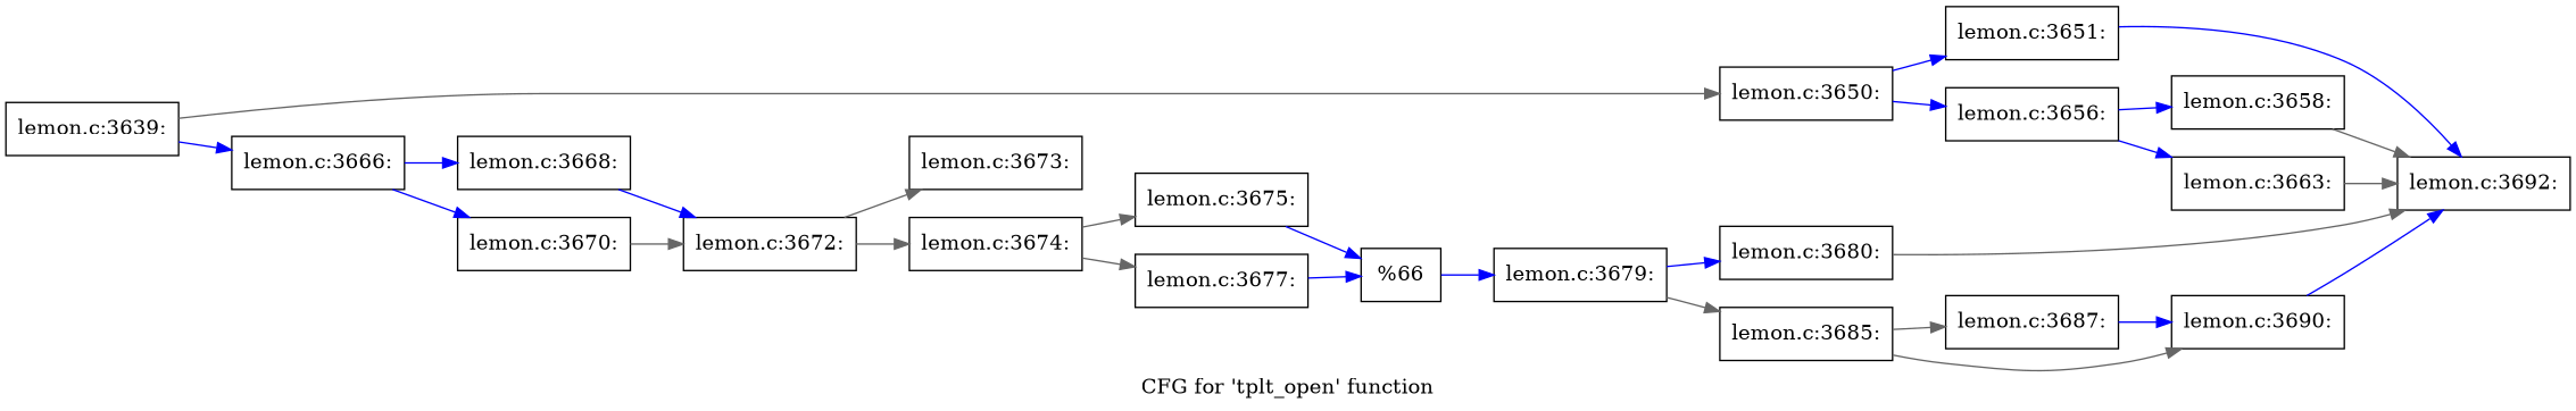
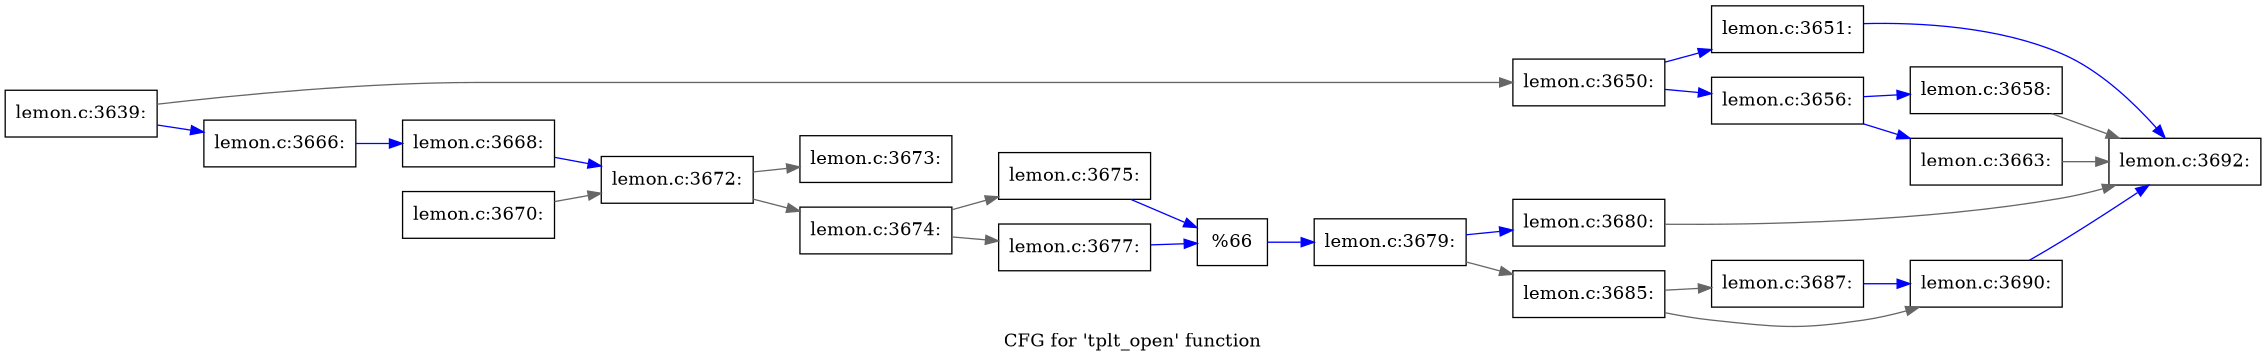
  digraph {
    label="CFG for 'tplt_open' function"
    rankdir=LR
    node [shape=record]
    edge [color=blue]
    n1 [label="{lemon.c:3639:}"]
    n2 [label="{lemon.c:3650:}"]
    n3 [label="{lemon.c:3666:}"]
    n4 [label="{lemon.c:3651:}"]
    n5 [label="{lemon.c:3656:}"]
    n6 [label="{lemon.c:3668:}"]
    n7 [label="{lemon.c:3670:}"]
    n8 [label="{lemon.c:3692:}"]
    n9 [label="{lemon.c:3658:}"]
    n10 [label="{lemon.c:3663:}"]
    n11 [label="{lemon.c:3672:}"]
    n12 [label="{lemon.c:3673:}"]
    n13 [label="{lemon.c:3674:}"]
    n14 [label="{lemon.c:3675:}"]
    n15 [label="{lemon.c:3677:}"]
    n16 [label="{lemon.c:3679:}"]
    n17 [label="{lemon.c:3680:}"]
    n18 [label="{lemon.c:3685:}"]
    n19 [label="{%66}"]
    n20 [label="{lemon.c:3687:}"]
    n21 [label="{lemon.c:3690:}"]
    n1 -> n2 [color=gray40]
    n1 -> n3
    n2 -> n4
    n2 -> n5
    n3 -> n6
-   n3 -> n7
    n4 -> n8
    n5 -> n9
    n5 -> n10
    n6 -> n11
    n7 -> n11 [color=gray40]
    n9 -> n8 [color=gray40]
    n10 -> n8 [color=gray40]
    n11 -> n12 [color=gray40]
    n11 -> n13 [color=gray40]
    n13 -> n14 [color=gray40]
    n13 -> n15 [color=gray40]
    n14 -> n19
    n15 -> n19
    n16 -> n17
    n16 -> n18 [color=gray40]
    n17 -> n8 [color=gray40]
    n18 -> n20 [color=gray40]
    n18 -> n21 [color=gray40]
    n19 -> n16
    n20 -> n21
    n21 -> n8
  }
